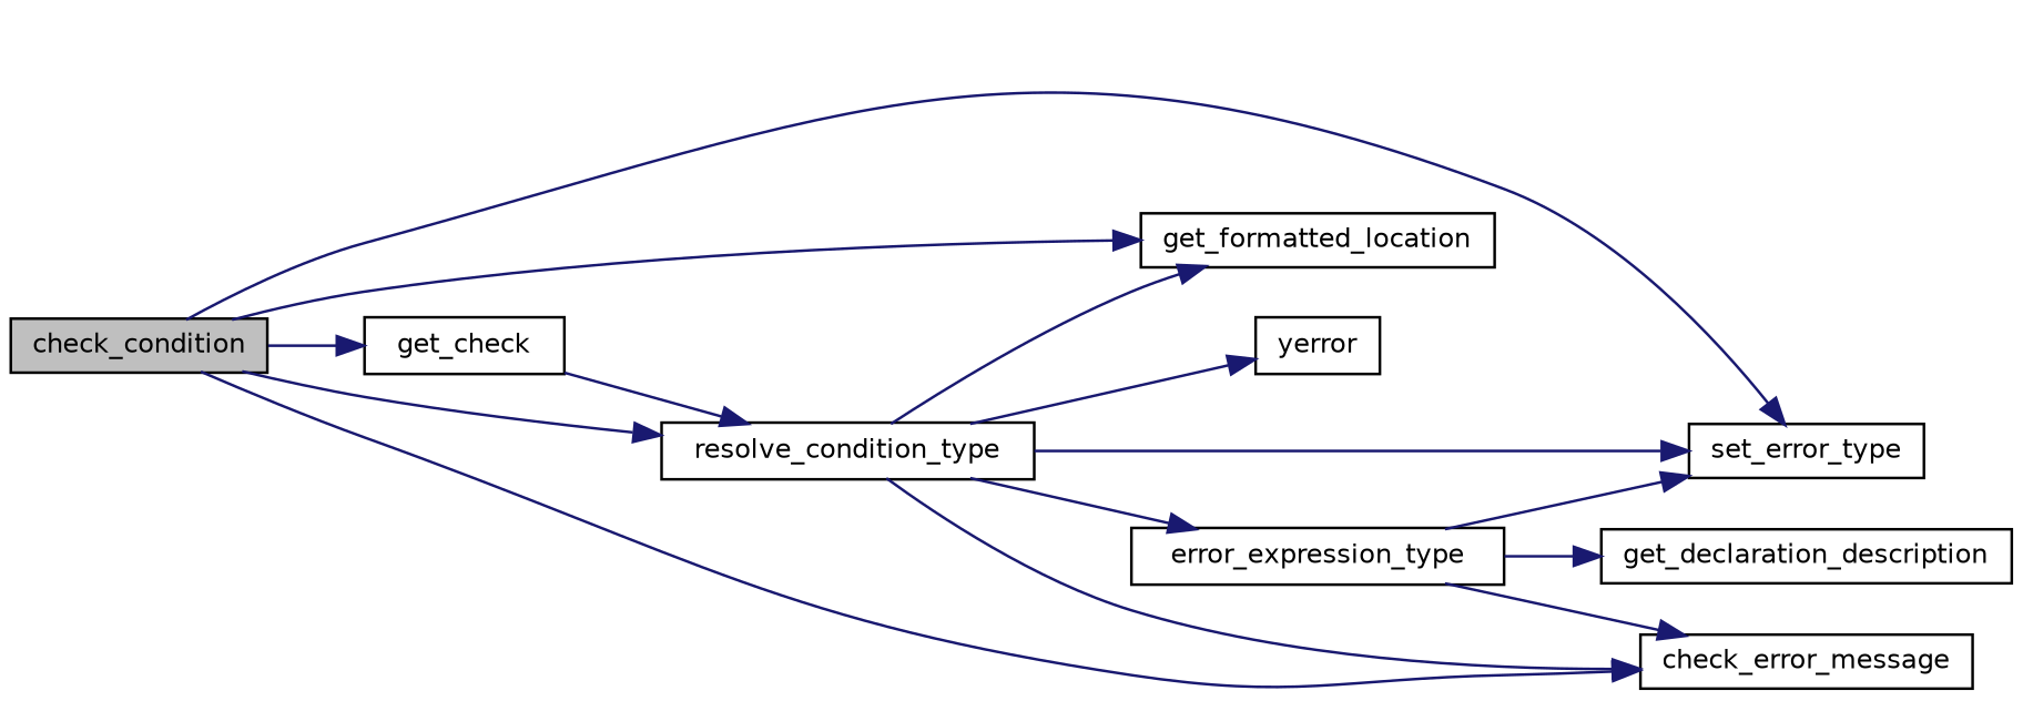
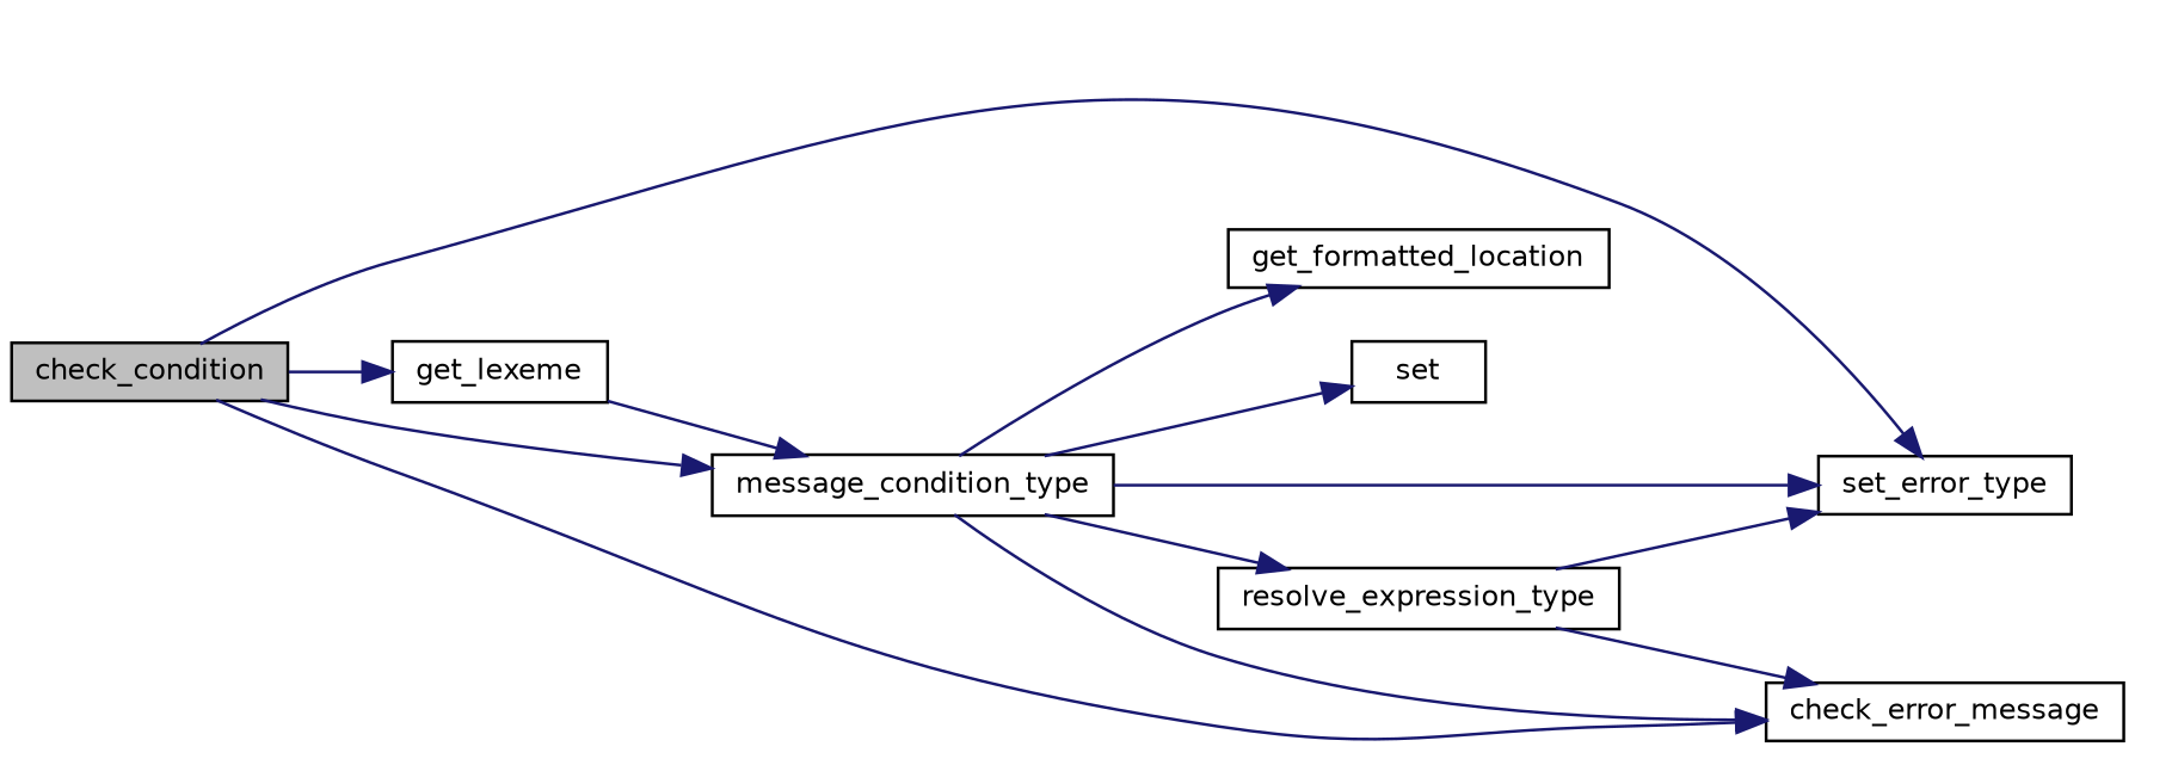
  digraph {
    rankdir=LR
    node [color=black fillcolor=white fontname=Helvetica fontsize=10 shape=record style=filled]
    edge [color=midnightblue fontname=Helvetica fontsize=10 labelfontname=Helvetica labelfontsize=10 style=solid]
    n1 [fillcolor=grey75 fontcolor=black height=0.2 label=check_condition width=0.4]
    n2 [height=0.2 label=get_formatted_location width=0.4]
-   n3 [height=0.2 label=get_check width=0.4]
-   n4 [height=0.2 label=resolve_condition_type width=0.4]
+   n3 [height=0.2 label=get_lexeme width=0.4]
+   n4 [height=0.2 label=message_condition_type width=0.4]
    n5 [height=0.2 label=check_error_message width=0.4]
    n6 [height=0.2 label=set_error_type width=0.4]
-   n7 [height=0.2 label=yerror width=0.4]
-   n8 [height=0.2 label=error_expression_type width=0.4]
-   n9 [height=0.2 label=get_declaration_description width=0.4]
-   n1 -> n2
+   n7 [height=0.2 label=set width=0.4]
+   n8 [height=0.2 label=resolve_expression_type width=0.4]
    n1 -> n3
    n1 -> n4
    n1 -> n5
    n1 -> n6
    n3 -> n4
    n4 -> n2
    n4 -> n5
    n4 -> n6
    n4 -> n7
    n4 -> n8
    n8 -> n5
    n8 -> n6
-   n8 -> n9
  }
